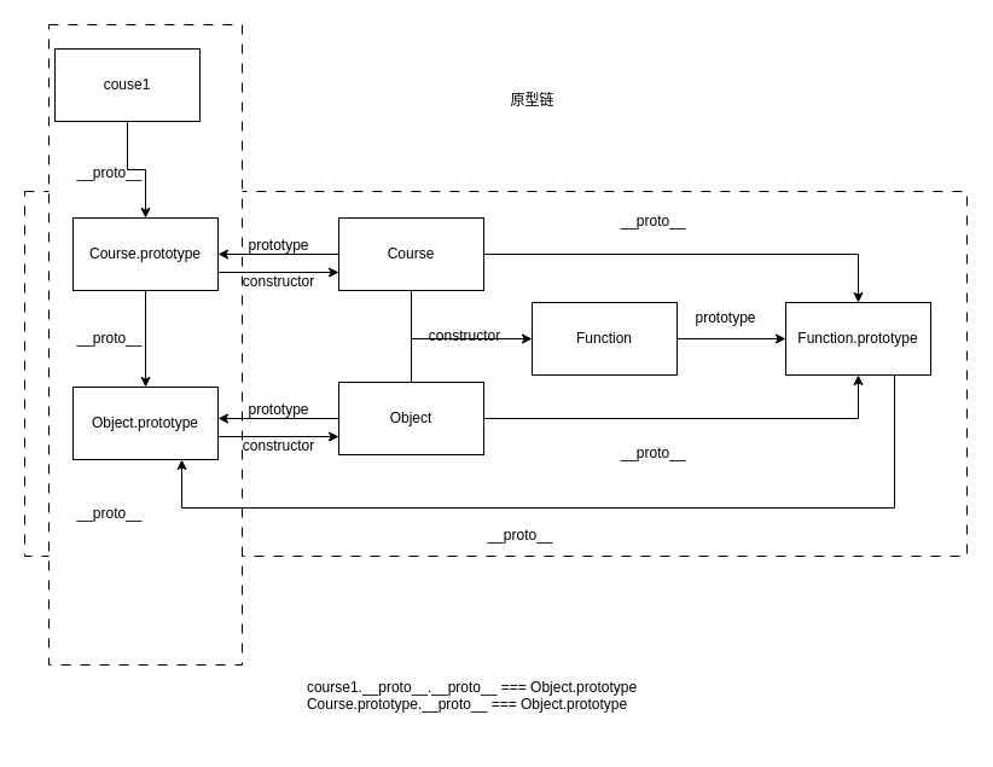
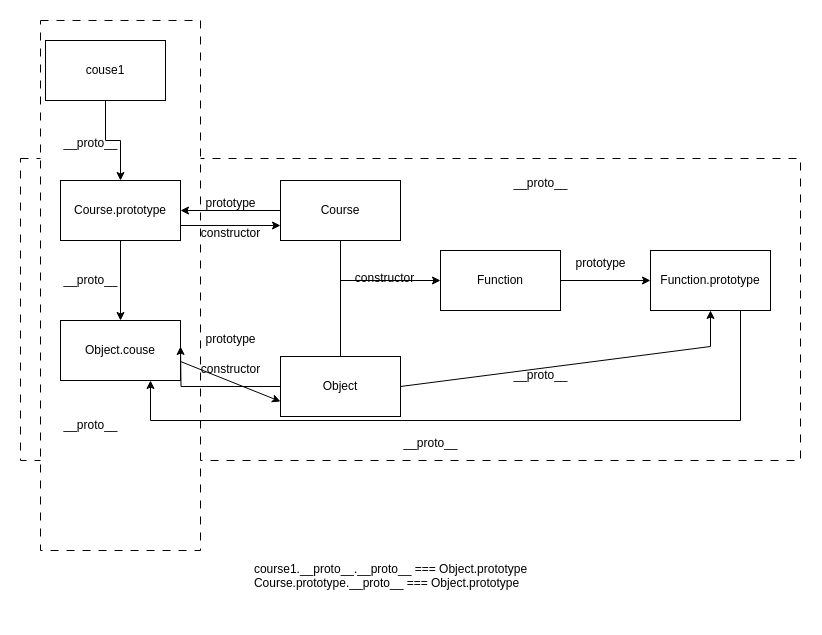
  <mxCell id="0" />
  <mxCell id="1" parent="0" />
  <mxCell id="2" value="" style="rounded=0;whiteSpace=wrap;html=1;dashed=1;dashPattern=8 8;fillColor=default;" parent="1" vertex="1"><mxGeometry x="20" y="158" width="780" height="302" as="geometry" /></mxCell>
  <mxCell id="3" value="" style="rounded=0;whiteSpace=wrap;html=1;dashed=1;dashPattern=8 8;fillColor=default;" parent="1" vertex="1"><mxGeometry x="40" y="20" width="160" height="530" as="geometry" /></mxCell>
  <mxCell id="4" value="" style="edgeStyle=orthogonalEdgeStyle;rounded=0;orthogonalLoop=1;jettySize=auto;html=1;" parent="1" source="5" target="7" edge="1"><mxGeometry relative="1" as="geometry" /></mxCell>
  <mxCell id="5" value="couse1" style="rounded=0;whiteSpace=wrap;html=1;" parent="1" vertex="1"><mxGeometry x="45" y="40" width="120" height="60" as="geometry" /></mxCell>
  <mxCell id="6" value="" style="edgeStyle=orthogonalEdgeStyle;rounded=0;orthogonalLoop=1;jettySize=auto;html=1;" parent="1" source="7" target="8" edge="1"><mxGeometry relative="1" as="geometry" /></mxCell>
  <mxCell id="7" value="Course.prototype" style="rounded=0;whiteSpace=wrap;html=1;" parent="1" vertex="1"><mxGeometry x="60" y="180" width="120" height="60" as="geometry" /></mxCell>
- <mxCell id="8" value="Object.prototype" style="rounded=0;whiteSpace=wrap;html=1;" parent="1" vertex="1"><mxGeometry x="60" y="320" width="120" height="60" as="geometry" /></mxCell>
+ <mxCell id="8" value="Object.couse" style="rounded=0;whiteSpace=wrap;html=1;" parent="1" vertex="1"><mxGeometry x="60" y="320" width="120" height="60" as="geometry" /></mxCell>
  <mxCell id="9" value="" style="edgeStyle=orthogonalEdgeStyle;rounded=0;orthogonalLoop=1;jettySize=auto;html=1;" parent="1" source="11" target="7" edge="1"><mxGeometry relative="1" as="geometry" /></mxCell>
- <mxCell id="10" value="" style="edgeStyle=orthogonalEdgeStyle;rounded=0;orthogonalLoop=1;jettySize=auto;html=1;" parent="1" source="11" target="20" edge="1"><mxGeometry relative="1" as="geometry" /></mxCell>
  <mxCell id="11" value="Course" style="rounded=0;whiteSpace=wrap;html=1;" parent="1" vertex="1"><mxGeometry x="280" y="180" width="120" height="60" as="geometry" /></mxCell>
  <mxCell id="12" value="" style="endArrow=classic;html=1;rounded=0;exitX=1;exitY=0.75;exitDx=0;exitDy=0;entryX=0;entryY=0.75;entryDx=0;entryDy=0;" parent="1" source="7" target="11" edge="1"><mxGeometry width="50" height="50" relative="1" as="geometry"><mxPoint x="290" y="310" as="sourcePoint" /><mxPoint x="340" y="260" as="targetPoint" /></mxGeometry></mxCell>
  <mxCell id="13" value="prototype" style="text;html=1;align=center;verticalAlign=middle;resizable=0;points=[];autosize=1;strokeColor=none;fillColor=none;" parent="1" vertex="1"><mxGeometry x="195" y="188" width="70" height="30" as="geometry" /></mxCell>
  <mxCell id="14" value="constructor" style="text;html=1;align=center;verticalAlign=middle;resizable=0;points=[];autosize=1;strokeColor=none;fillColor=none;" parent="1" vertex="1"><mxGeometry x="190" y="218" width="80" height="30" as="geometry" /></mxCell>
  <mxCell id="15" value="" style="edgeStyle=orthogonalEdgeStyle;rounded=0;orthogonalLoop=1;jettySize=auto;html=1;" parent="1" source="16" edge="1"><mxGeometry relative="1" as="geometry"><mxPoint x="180" y="346" as="targetPoint" /></mxGeometry></mxCell>
- <mxCell id="16" value="Object" style="rounded=0;whiteSpace=wrap;html=1;" parent="1" vertex="1"><mxGeometry x="280" y="316" width="120" height="60" as="geometry" /></mxCell>
+ <mxCell id="16" value="Object" style="rounded=0;whiteSpace=wrap;html=1;" parent="1" vertex="1"><mxGeometry x="280" y="356" width="120" height="60" as="geometry" /></mxCell>
  <mxCell id="17" value="" style="endArrow=classic;html=1;rounded=0;exitX=1;exitY=0.75;exitDx=0;exitDy=0;entryX=0;entryY=0.75;entryDx=0;entryDy=0;" parent="1" target="16" edge="1"><mxGeometry width="50" height="50" relative="1" as="geometry"><mxPoint x="180" y="361" as="sourcePoint" /><mxPoint x="340" y="396" as="targetPoint" /></mxGeometry></mxCell>
  <mxCell id="18" value="prototype" style="text;html=1;align=center;verticalAlign=middle;resizable=0;points=[];autosize=1;strokeColor=none;fillColor=none;" parent="1" vertex="1"><mxGeometry x="195" y="324" width="70" height="30" as="geometry" /></mxCell>
  <mxCell id="19" value="constructor" style="text;html=1;align=center;verticalAlign=middle;resizable=0;points=[];autosize=1;strokeColor=none;fillColor=none;" parent="1" vertex="1"><mxGeometry x="190" y="354" width="80" height="30" as="geometry" /></mxCell>
  <mxCell id="20" value="Function.prototype" style="rounded=0;whiteSpace=wrap;html=1;" parent="1" vertex="1"><mxGeometry x="650" y="250" width="120" height="60" as="geometry" /></mxCell>
  <mxCell id="21" value="__proto__" style="text;html=1;align=center;verticalAlign=middle;resizable=0;points=[];autosize=1;strokeColor=none;fillColor=none;" parent="1" vertex="1"><mxGeometry x="500" y="168" width="80" height="30" as="geometry" /></mxCell>
  <mxCell id="22" value="" style="endArrow=classic;html=1;rounded=0;exitX=1;exitY=0.5;exitDx=0;exitDy=0;entryX=0.5;entryY=1;entryDx=0;entryDy=0;" parent="1" source="16" target="20" edge="1"><mxGeometry width="50" height="50" relative="1" as="geometry"><mxPoint x="430" y="310" as="sourcePoint" /><mxPoint x="480" y="260" as="targetPoint" /><Array as="points"><mxPoint x="710" y="346" /></Array></mxGeometry></mxCell>
  <mxCell id="23" value="__proto__" style="text;html=1;align=center;verticalAlign=middle;resizable=0;points=[];autosize=1;strokeColor=none;fillColor=none;" parent="1" vertex="1"><mxGeometry x="500" y="360" width="80" height="30" as="geometry" /></mxCell>
  <mxCell id="24" value="constructor" style="text;html=1;align=center;verticalAlign=middle;resizable=0;points=[];autosize=1;strokeColor=none;fillColor=none;" parent="1" vertex="1"><mxGeometry x="344" y="263" width="80" height="30" as="geometry" /></mxCell>
  <mxCell id="25" value="" style="endArrow=none;html=1;rounded=0;exitX=0.5;exitY=0;exitDx=0;exitDy=0;entryX=0.5;entryY=1;entryDx=0;entryDy=0;" parent="1" source="16" target="11" edge="1"><mxGeometry width="50" height="50" relative="1" as="geometry"><mxPoint x="430" y="310" as="sourcePoint" /><mxPoint x="480" y="260" as="targetPoint" /></mxGeometry></mxCell>
  <mxCell id="26" value="" style="endArrow=classic;html=1;rounded=0;" parent="1" target="28" edge="1"><mxGeometry width="50" height="50" relative="1" as="geometry"><mxPoint x="340" y="280" as="sourcePoint" /><mxPoint x="450" y="280" as="targetPoint" /></mxGeometry></mxCell>
  <mxCell id="27" value="" style="edgeStyle=orthogonalEdgeStyle;rounded=0;orthogonalLoop=1;jettySize=auto;html=1;" parent="1" source="28" target="20" edge="1"><mxGeometry relative="1" as="geometry" /></mxCell>
  <mxCell id="28" value="Function" style="rounded=0;whiteSpace=wrap;html=1;" parent="1" vertex="1"><mxGeometry x="440" y="250" width="120" height="60" as="geometry" /></mxCell>
  <mxCell id="29" value="prototype" style="text;html=1;align=center;verticalAlign=middle;resizable=0;points=[];autosize=1;strokeColor=none;fillColor=none;" parent="1" vertex="1"><mxGeometry x="565" y="248" width="70" height="30" as="geometry" /></mxCell>
  <mxCell id="30" value="" style="endArrow=classic;html=1;rounded=0;exitX=0.75;exitY=1;exitDx=0;exitDy=0;entryX=0.75;entryY=1;entryDx=0;entryDy=0;" parent="1" source="20" target="8" edge="1"><mxGeometry width="50" height="50" relative="1" as="geometry"><mxPoint x="430" y="310" as="sourcePoint" /><mxPoint x="480" y="260" as="targetPoint" /><Array as="points"><mxPoint x="740" y="420" /><mxPoint x="150" y="420" /></Array></mxGeometry></mxCell>
  <mxCell id="31" value="__proto__" style="text;html=1;align=center;verticalAlign=middle;resizable=0;points=[];autosize=1;strokeColor=none;fillColor=none;" parent="1" vertex="1"><mxGeometry x="390" y="428" width="80" height="30" as="geometry" /></mxCell>
  <mxCell id="32" value="__proto__" style="text;html=1;align=center;verticalAlign=middle;resizable=0;points=[];autosize=1;strokeColor=none;fillColor=none;" parent="1" vertex="1"><mxGeometry x="50" y="128" width="80" height="30" as="geometry" /></mxCell>
  <mxCell id="33" value="__proto__" style="text;html=1;align=center;verticalAlign=middle;resizable=0;points=[];autosize=1;strokeColor=none;fillColor=none;" parent="1" vertex="1"><mxGeometry x="50" y="265" width="80" height="30" as="geometry" /></mxCell>
  <mxCell id="34" value="__proto__" style="text;html=1;align=center;verticalAlign=middle;resizable=0;points=[];autosize=1;strokeColor=none;fillColor=none;" parent="1" vertex="1"><mxGeometry x="50" y="410" width="80" height="30" as="geometry" /></mxCell>
- <mxCell id="35" value="原型链" style="text;html=1;align=center;verticalAlign=middle;resizable=0;points=[];autosize=1;strokeColor=none;fillColor=none;" parent="1" vertex="1"><mxGeometry x="410" y="68" width="60" height="30" as="geometry" /></mxCell>
  <mxCell id="36" value="&lt;div&gt;course1.__proto__.__proto__ === Object.prototype&lt;/div&gt;&lt;div style=&quot;text-align: left;&quot;&gt;&lt;div&gt;Course.prototype.__proto__ === Object.prototype&lt;/div&gt;&lt;div&gt;&lt;br&gt;&lt;/div&gt;&lt;/div&gt;" style="text;html=1;align=center;verticalAlign=middle;resizable=0;points=[];autosize=1;strokeColor=none;fillColor=none;" parent="1" vertex="1"><mxGeometry x="240" y="553" width="300" height="60" as="geometry" /></mxCell>
